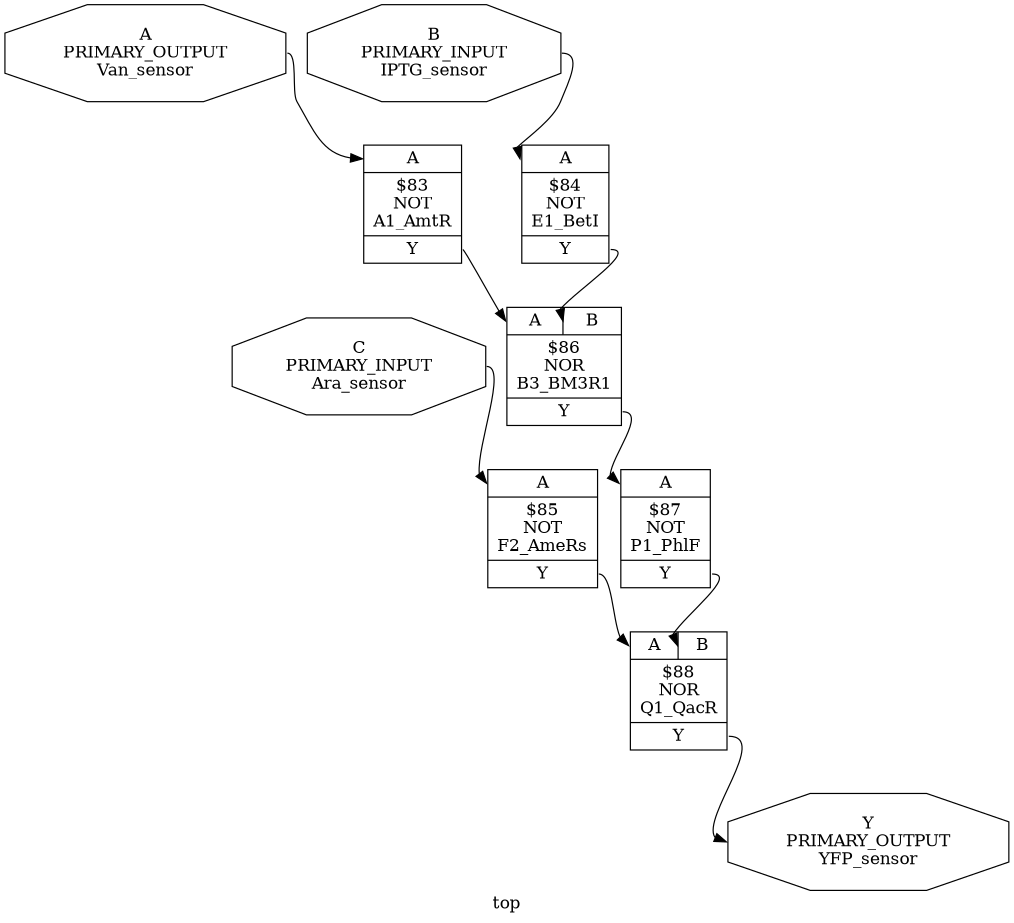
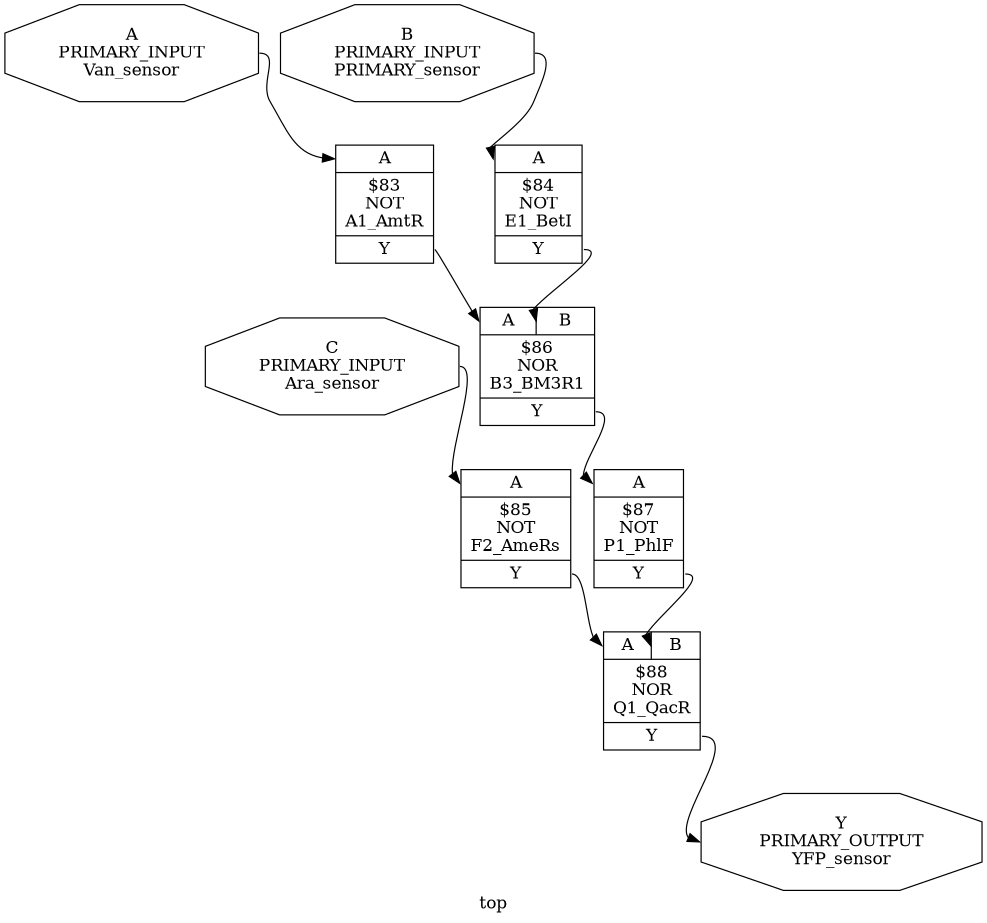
  digraph {
    label=top
    rankdir=TB
    remincross=true
    node [shape=record]
    edge [color=black fontcolor=black headport="p6:w" tailport="p9:e"]
-   n1 [fontcolor=black label="A\nPRIMARY_OUTPUT\nVan_sensor" shape=octagon]
+   n1 [fontcolor=black label="A\nPRIMARY_INPUT\nVan_sensor" shape=octagon]
    n2 [label="{{<p6> A}|$83\nNOT\nA1_AmtR|{<p9> Y}}"]
    n3 [label="{{<p6> A|<p7> B}|$86\nNOR\nB3_BM3R1|{<p9> Y}}"]
-   n4 [fontcolor=black label="B\nPRIMARY_INPUT\nIPTG_sensor" shape=octagon]
+   n4 [fontcolor=black label="B\nPRIMARY_INPUT\nPRIMARY_sensor" shape=octagon]
    n5 [label="{{<p6> A}|$84\nNOT\nE1_BetI|{<p9> Y}}"]
    n6 [fontcolor=black label="C\nPRIMARY_INPUT\nAra_sensor" shape=octagon]
    n7 [label="{{<p6> A}|$85\nNOT\nF2_AmeRs|{<p9> Y}}"]
    n8 [label="{{<p6> A|<p7> B}|$88\nNOR\nQ1_QacR|{<p9> Y}}"]
    n9 [fontcolor=black label="Y\nPRIMARY_OUTPUT\nYFP_sensor" shape=octagon]
    n10 [label="{{<p6> A}|$87\nNOT\nP1_PhlF|{<p9> Y}}"]
    n1 -> n2 [tailport=e]
    n2 -> n3
    n3 -> n10
    n4 -> n5 [tailport=e]
    n5 -> n3 [headport="p7:w"]
    n6 -> n7 [tailport=e]
    n7 -> n8
    n8 -> n9 [headport=w]
    n10 -> n8 [headport="p7:w"]
  }
